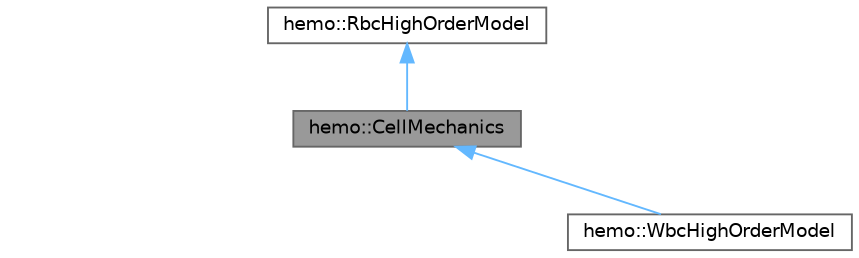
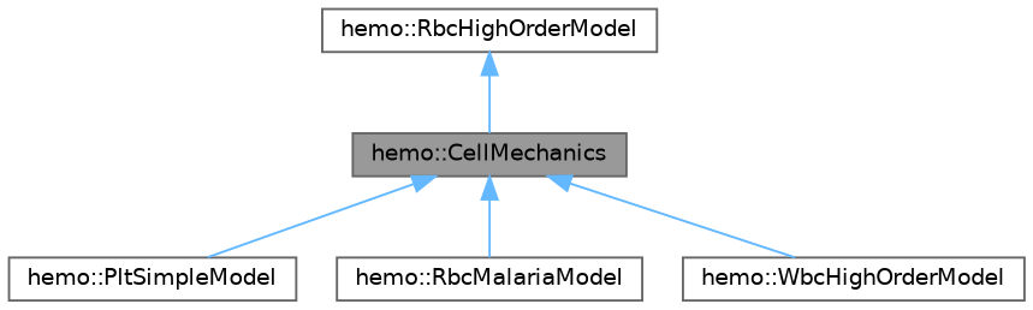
  digraph {
    rankdir=TB
    node [color=gray40 fillcolor=white fontname=Helvetica fontsize=10 shape=box style=filled]
    edge [color=steelblue1 dir=back fontname=Helvetica fontsize=10 labelfontname=Helvetica labelfontsize=10 style=solid]
    n1 [fillcolor=grey60 fontcolor=black height=0.2 label="hemo::CellMechanics" width=0.4]
+   n2 [height=0.2 label="hemo::PltSimpleModel" width=0.4]
+   n3 [height=0.2 label="hemo::RbcMalariaModel" width=0.4]
    n4 [height=0.2 label="hemo::WbcHighOrderModel" width=0.4]
    n5 [height=0.2 label="hemo::RbcHighOrderModel" width=0.4]
+   n1 -> n2
+   n1 -> n3
    n1 -> n4
    n5 -> n1
  }
